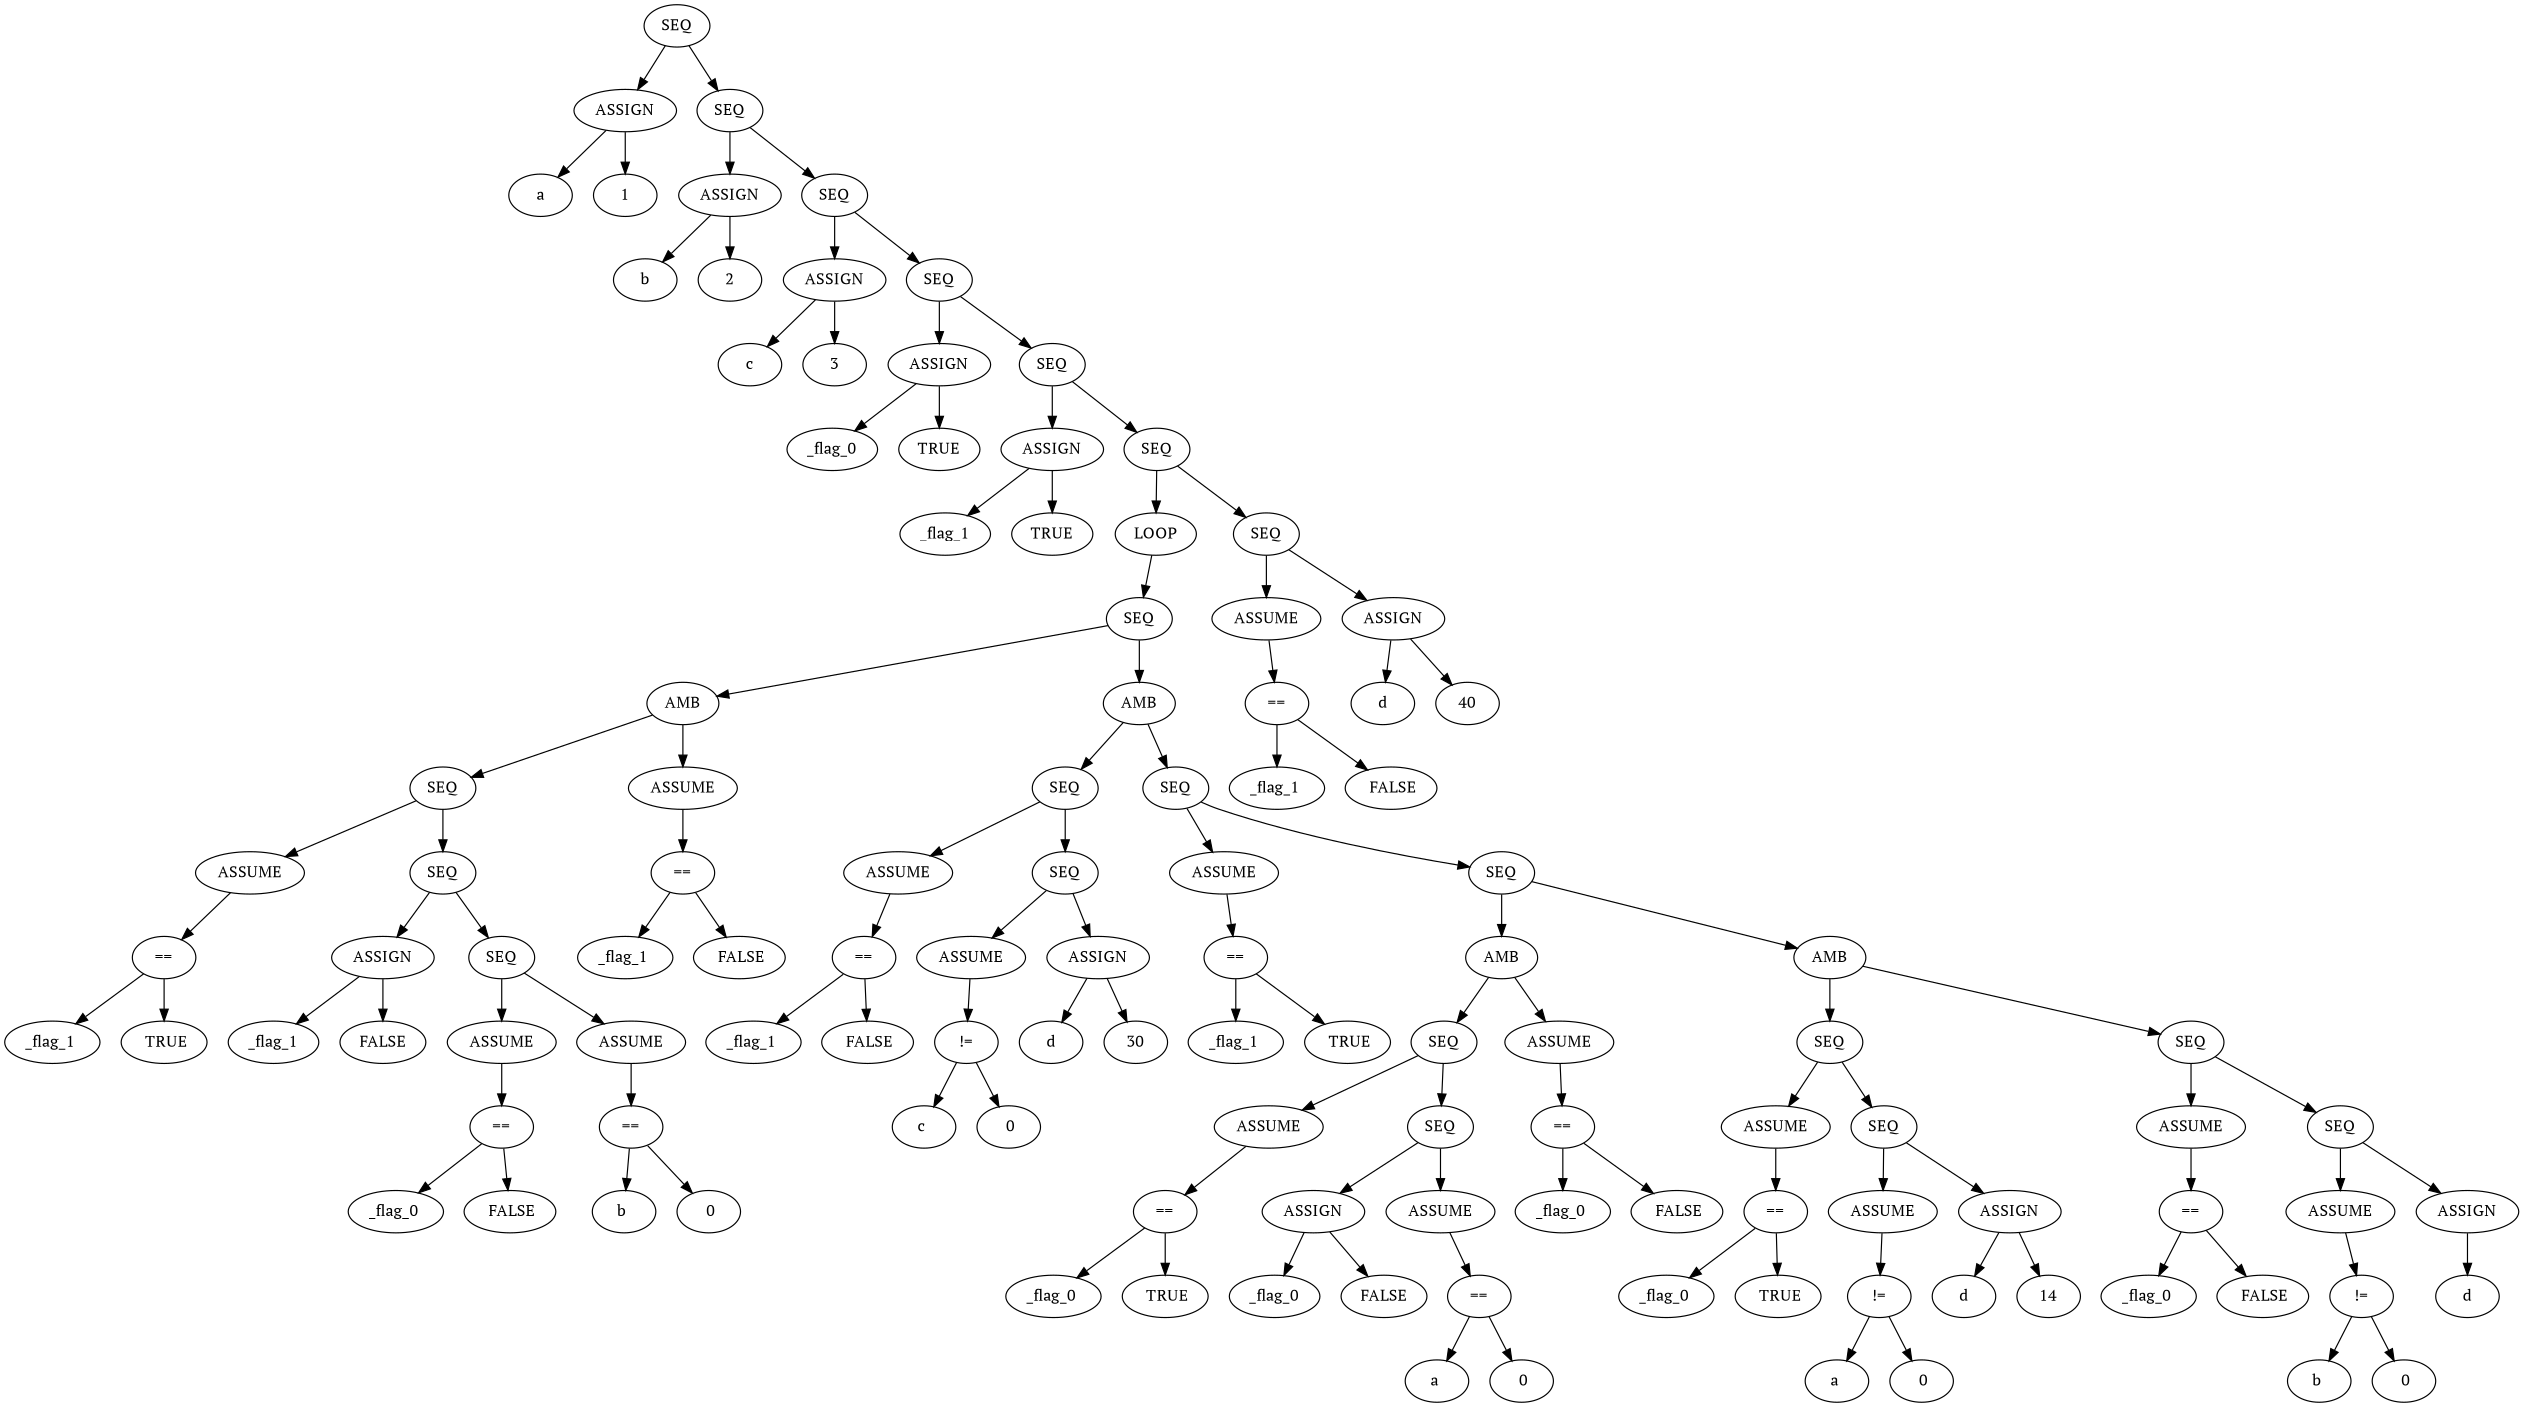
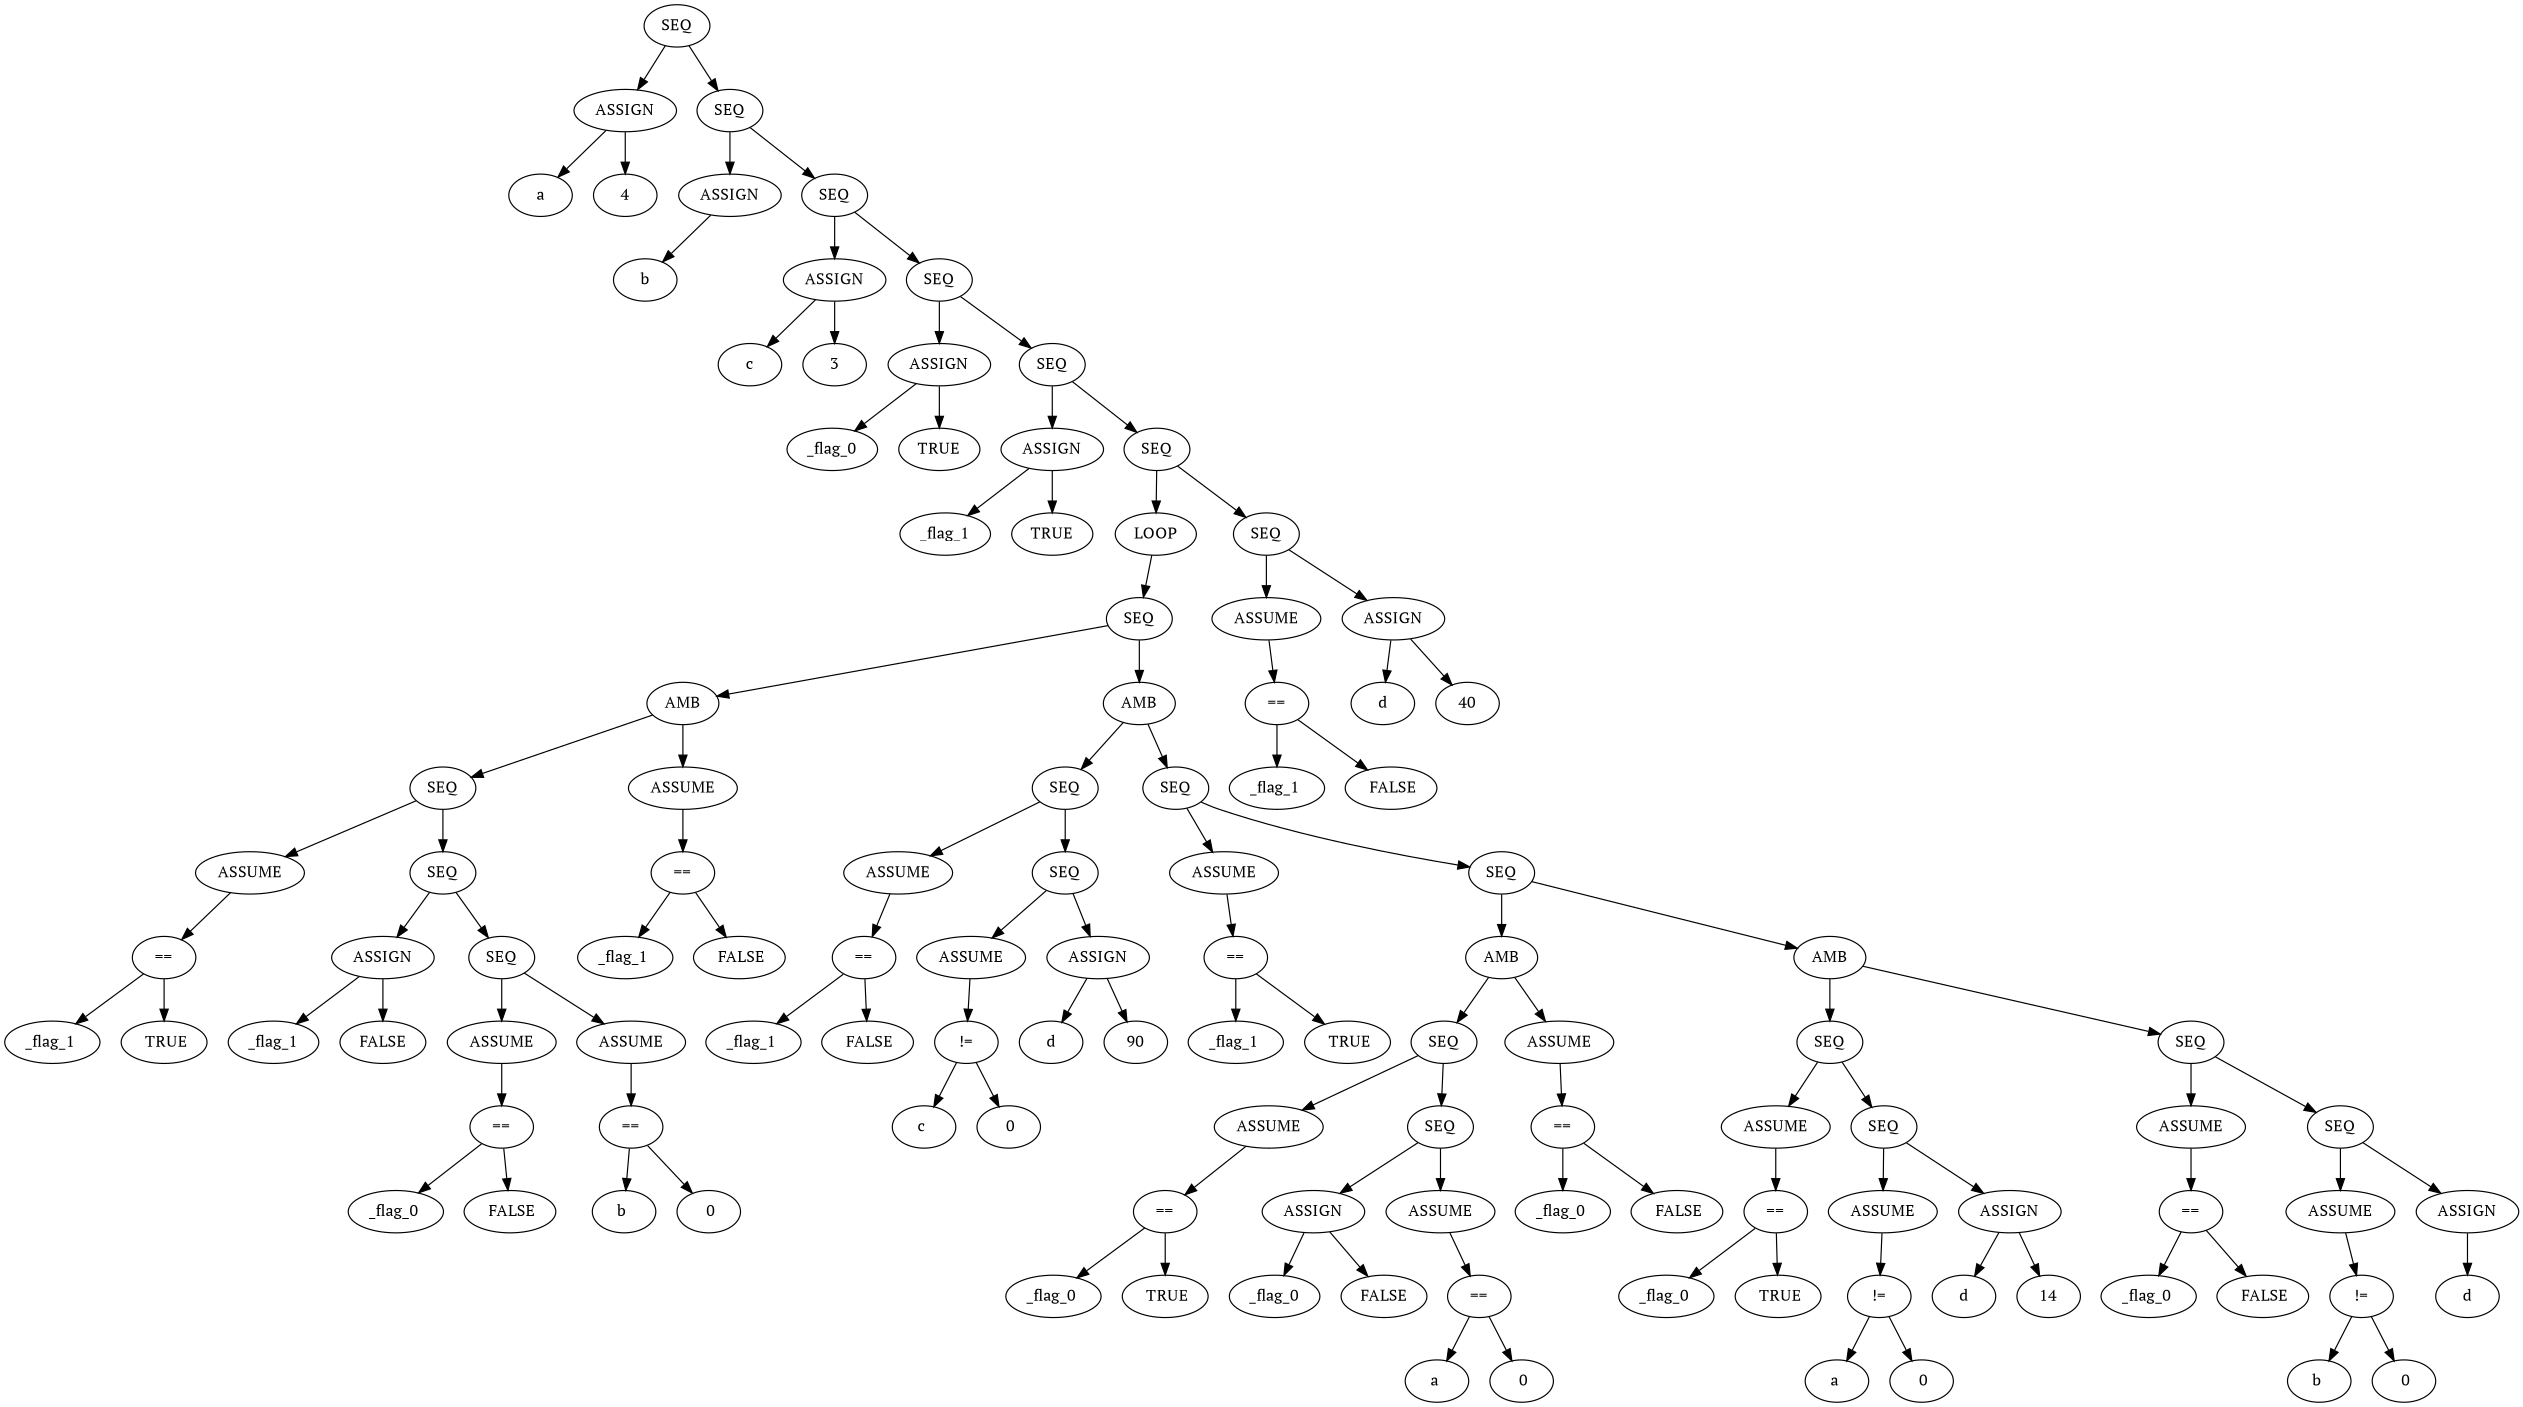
  digraph {
    fontname="PT Serif"
    node [fontname="PT Serif"]
    edge [fontname="PT Serif"]
    n1 [label=SEQ]
    n2 [label=ASSIGN]
    n3 [label=SEQ]
    n4 [label=a]
-   n5 [label=1]
+   n5 [label=4]
    n6 [label=ASSIGN]
    n7 [label=SEQ]
    n8 [label=b]
-   n9 [label=2]
    n10 [label=ASSIGN]
    n11 [label=SEQ]
    n12 [label=c]
    n13 [label=3]
    n14 [label=ASSIGN]
    n15 [label=SEQ]
    n16 [label=_flag_0]
    n17 [label=TRUE]
    n18 [label=ASSIGN]
    n19 [label=SEQ]
    n20 [label=_flag_1]
    n21 [label=TRUE]
    n22 [label=LOOP]
    n23 [label=SEQ]
    n24 [label=SEQ]
    n25 [label=ASSUME]
    n26 [label=ASSIGN]
    n27 [label=AMB]
    n28 [label=AMB]
    n29 [label=SEQ]
    n30 [label=ASSUME]
    n31 [label=SEQ]
    n32 [label=SEQ]
    n33 [label=ASSUME]
    n34 [label=SEQ]
    n35 [label="=="]
    n36 [label="=="]
    n37 [label=ASSIGN]
    n38 [label=SEQ]
    n39 [label="_flag_1 "]
    n40 [label=" TRUE"]
    n41 [label=_flag_1]
    n42 [label=FALSE]
    n43 [label=ASSUME]
    n44 [label=ASSUME]
    n45 [label="=="]
    n46 [label="=="]
    n47 [label="_flag_0 "]
    n48 [label=" FALSE"]
    n49 [label="b "]
    n50 [label=" 0"]
    n51 [label="_flag_1 "]
    n52 [label=" FALSE"]
    n53 [label=ASSUME]
    n54 [label=SEQ]
    n55 [label=ASSUME]
    n56 [label=SEQ]
    n57 [label="=="]
    n58 [label=ASSUME]
    n59 [label=ASSIGN]
    n60 [label="_flag_1 "]
    n61 [label=" FALSE"]
    n62 [label="!="]
    n63 [label=d]
-   n64 [label=30]
+   n64 [label=90]
    n65 [label="c "]
    n66 [label=" 0"]
    n67 [label="=="]
    n68 [label=AMB]
    n69 [label=AMB]
    n70 [label="_flag_1 "]
    n71 [label=" TRUE"]
    n72 [label=SEQ]
    n73 [label=ASSUME]
    n74 [label=SEQ]
    n75 [label=SEQ]
    n76 [label=ASSUME]
    n77 [label=SEQ]
    n78 [label="=="]
    n79 [label="=="]
    n80 [label=ASSIGN]
    n81 [label=ASSUME]
    n82 [label="_flag_0 "]
    n83 [label=" TRUE"]
    n84 [label=_flag_0]
    n85 [label=FALSE]
    n86 [label="=="]
    n87 [label="a "]
    n88 [label=" 0"]
    n89 [label="_flag_0 "]
    n90 [label=" FALSE"]
    n91 [label=ASSUME]
    n92 [label=SEQ]
    n93 [label=ASSUME]
    n94 [label=SEQ]
    n95 [label="=="]
    n96 [label=ASSUME]
    n97 [label=ASSIGN]
    n98 [label="_flag_0 "]
    n99 [label=" TRUE"]
    n100 [label="!="]
    n101 [label=d]
    n102 [label=14]
    n103 [label="a "]
    n104 [label=" 0"]
    n105 [label="=="]
    n106 [label=ASSUME]
    n107 [label=ASSIGN]
    n108 [label="_flag_0 "]
    n109 [label=" FALSE"]
    n110 [label="!="]
    n111 [label=d]
    n112 [label="b "]
    n113 [label=" 0"]
    n114 [label="=="]
    n115 [label=d]
    n116 [label=40]
    n117 [label="_flag_1 "]
    n118 [label=" FALSE"]
    n1 -> n2
    n1 -> n3
    n2 -> n4
    n2 -> n5
    n3 -> n6
    n3 -> n7
    n6 -> n8
-   n6 -> n9
    n7 -> n10
    n7 -> n11
    n10 -> n12
    n10 -> n13
    n11 -> n14
    n11 -> n15
    n14 -> n16
    n14 -> n17
    n15 -> n18
    n15 -> n19
    n18 -> n20
    n18 -> n21
    n19 -> n22
    n19 -> n23
    n22 -> n24
    n23 -> n25
    n23 -> n26
    n24 -> n27
    n24 -> n28
    n25 -> n114
    n26 -> n115
    n26 -> n116
    n27 -> n29
    n27 -> n30
    n28 -> n31
    n28 -> n32
    n29 -> n33
    n29 -> n34
    n30 -> n35
    n31 -> n53
    n31 -> n54
    n32 -> n55
    n32 -> n56
    n33 -> n36
    n34 -> n37
    n34 -> n38
    n35 -> n51
    n35 -> n52
    n36 -> n39
    n36 -> n40
    n37 -> n41
    n37 -> n42
    n38 -> n43
    n38 -> n44
    n43 -> n45
    n44 -> n46
    n45 -> n47
    n45 -> n48
    n46 -> n49
    n46 -> n50
    n53 -> n57
    n54 -> n58
    n54 -> n59
    n55 -> n67
    n56 -> n68
    n56 -> n69
    n57 -> n60
    n57 -> n61
    n58 -> n62
    n59 -> n63
    n59 -> n64
    n62 -> n65
    n62 -> n66
    n67 -> n70
    n67 -> n71
    n68 -> n72
    n68 -> n73
    n69 -> n74
    n69 -> n75
    n72 -> n76
    n72 -> n77
    n73 -> n78
    n74 -> n91
    n74 -> n92
    n75 -> n93
    n75 -> n94
    n76 -> n79
    n77 -> n80
    n77 -> n81
    n78 -> n89
    n78 -> n90
    n79 -> n82
    n79 -> n83
    n80 -> n84
    n80 -> n85
    n81 -> n86
    n86 -> n87
    n86 -> n88
    n91 -> n95
    n92 -> n96
    n92 -> n97
    n93 -> n105
    n94 -> n106
    n94 -> n107
    n95 -> n98
    n95 -> n99
    n96 -> n100
    n97 -> n101
    n97 -> n102
    n100 -> n103
    n100 -> n104
    n105 -> n108
    n105 -> n109
    n106 -> n110
    n107 -> n111
    n110 -> n112
    n110 -> n113
    n114 -> n117
    n114 -> n118
  }
